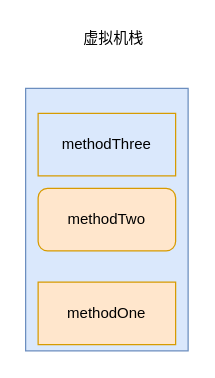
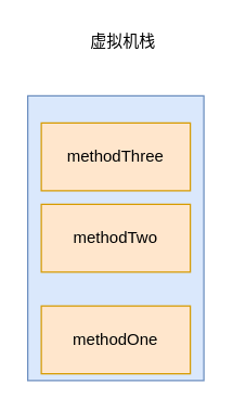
  <mxCell id="0" />
  <mxCell id="1" parent="0" />
  <mxCell id="2" value="" style="rounded=0;whiteSpace=wrap;html=1;fillColor=#dae8fc;strokeColor=#6c8ebf;" vertex="1" parent="1"><mxGeometry x="20" y="70" width="130" height="210" as="geometry" /></mxCell>
  <mxCell id="3" value="methodOne" style="rounded=0;whiteSpace=wrap;html=1;fillColor=#ffe6cc;strokeColor=#d79b00;" vertex="1" parent="1"><mxGeometry x="30" y="225" width="110" height="50" as="geometry" /></mxCell>
- <mxCell id="4" value="methodTwo" style="whiteSpace=wrap;html=1;fillColor=#ffe6cc;strokeColor=#d79b00;rounded=1;" vertex="1" parent="1"><mxGeometry x="30" y="150" width="110" height="50" as="geometry" /></mxCell>
- <mxCell id="5" value="methodThree" style="rounded=0;whiteSpace=wrap;html=1;fillColor=#dae8fc;strokeColor=#d79b00;" vertex="1" parent="1"><mxGeometry x="30" y="90" width="110" height="50" as="geometry" /></mxCell>
+ <mxCell id="4" value="methodTwo" style="rounded=0;whiteSpace=wrap;html=1;fillColor=#ffe6cc;strokeColor=#d79b00;" vertex="1" parent="1"><mxGeometry x="30" y="150" width="110" height="50" as="geometry" /></mxCell>
+ <mxCell id="5" value="methodThree" style="rounded=0;whiteSpace=wrap;html=1;fillColor=#ffe6cc;strokeColor=#d79b00;" vertex="1" parent="1"><mxGeometry x="30" y="90" width="110" height="50" as="geometry" /></mxCell>
  <mxCell id="6" value="虚拟机栈" style="text;html=1;align=center;verticalAlign=middle;resizable=0;points=[];autosize=1;strokeColor=none;" vertex="1" parent="1"><mxGeometry x="60" y="20" width="60" height="20" as="geometry" /></mxCell>
